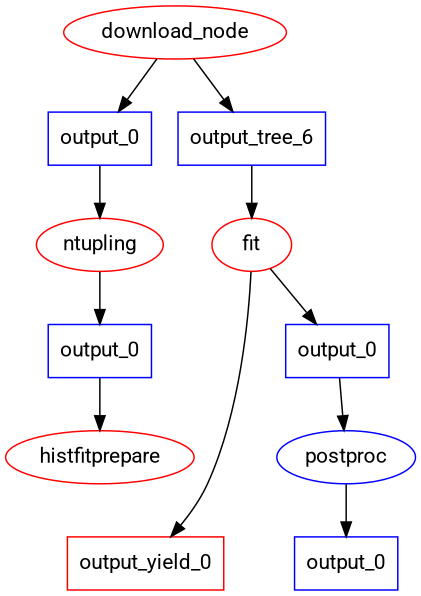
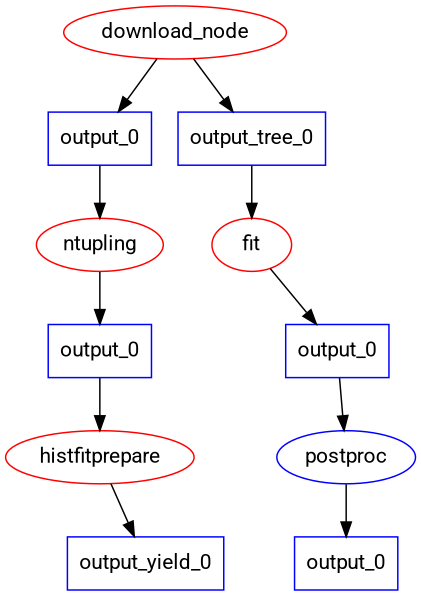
  strict digraph {
    fontname=Roboto
    node [color=blue fontname=Roboto shape=box]
    edge [fontname=Roboto]
    n1 [color=red label=fit nodeobj="<Node id: a3ca46e8-a017-11e5-8a0c-98fe944a88e0 state: SUCCESS>" shape=""]
    n2 [label=output_0]
    n3 [label=postproc nodeobj="<Node id: a49245bd-a017-11e5-9bfa-98fe944a88e0 state: SUCCESS>" shape=""]
    n4 [label=output_0]
    n5 [label=output_0]
    n6 [color=red label=ntupling nodeobj="<Node id: a23ccf6b-a017-11e5-88ad-98fe944a88e0 state: SUCCESS>" shape=""]
    n7 [label=output_0]
    n8 [color=red label=histfitprepare nodeobj="<Node id: a30382d7-a017-11e5-9eff-98fe944a88e0 state: SUCCESS>" shape=""]
-   n9 [color=red label=output_yield_0]
-   n10 [label=output_tree_6]
+   n9 [label=output_yield_0]
+   n10 [label=output_tree_0]
    n11 [color=red label=download_node nodeobj="<Node id: a1784411-a017-11e5-9063-98fe944a88e0 state: SUCCESS>" shape=""]
    n1 -> n2
    n2 -> n3
    n3 -> n4
    n5 -> n6
    n6 -> n7
    n7 -> n8
-   n1 -> n9
+   n8 -> n9
    n10 -> n1
    n11 -> n5
    n11 -> n10
  }
